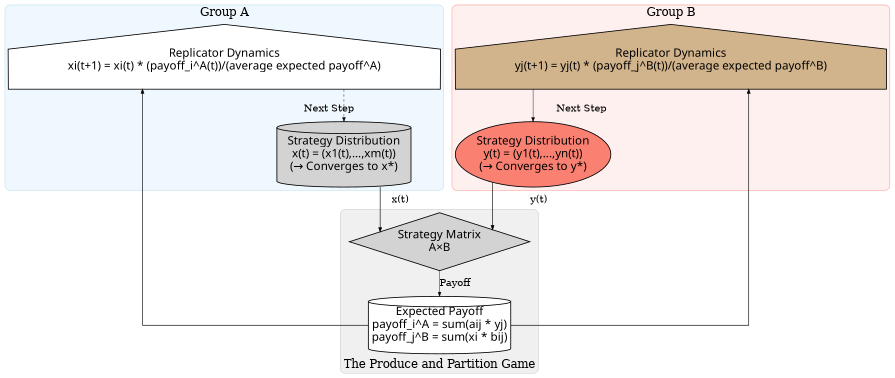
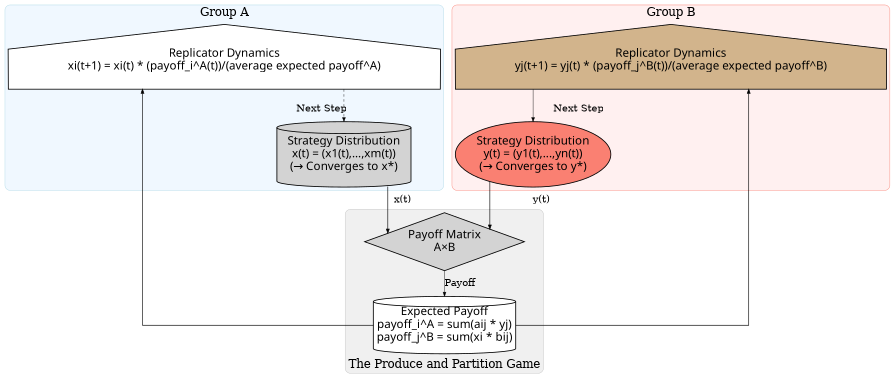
  digraph {
    concentrate=true
    nodesep=0.5
    rankdir=TB
    ranksep=0.5
    splines=ortho
    node [fillcolor=lightgrey fontname="Times New Roman" fontsize=28 penwidth=2.0 shape=cylinder style=filled]
    edge [decorate=false fontsize=24 labelangle=auto labeldistance=2 penwidth=1.5]
    n1 [height=2.2 label="Strategy Distribution\nx(t) = (x1(t),...,xm(t))\n(→ Converges to x*)" width=4.5]
    n2 [fillcolor=white height=2.4 label="Replicator Dynamics\nxi(t+1) = xi(t) * (payoff_i^A(t))/(average expected payoff^A)" shape=house width=4.5]
    n3 [fillcolor=salmon height=2.2 label="Strategy Distribution\ny(t) = (y1(t),...,yn(t))\n(→ Converges to y*)" shape=ellipse width=4.5]
    n4 [fillcolor=tan height=2.4 label="Replicator Dynamics\nyj(t+1) = yj(t) * (payoff_j^B(t))/(average expected payoff^B)" shape=house width=4.5]
-   n5 [label="Strategy Matrix\nA×B" shape=diamond width=2.5]
+   n5 [label="Payoff Matrix\nA×B" shape=diamond width=2.5]
    n6 [fillcolor=white label="Expected Payoff\npayoff_i^A = sum(aij * yj)\npayoff_j^B = sum(xi * bij)" width=4.5]
    subgraph cluster_1 {
      bgcolor="#F0F8FF"
      color=lightblue
      fontsize=28
      label="Group A"
      style=rounded
      n1
      n2
    }
    subgraph cluster_2 {
      bgcolor="#FFF0F0"
      color=salmon
      fontsize=28
      label="Group B"
      style=rounded
      n3
      n4
    }
    subgraph cluster_3 {
      bgcolor="#F0F0F0"
      color=gray
      fontsize=28
      label="The Produce and Partition Game"
      labelloc=b
      style=rounded
      n5
      n6
    }
    n1 -> n5 [label="x(t)"]
    n2 -> n1 [color=black constraint=true label="Next Step" style=dashed penwidth=""]
    n3 -> n5 [label="y(t)"]
    n4 -> n3 [color=black constraint=true label="Next Step" style=solid penwidth=""]
    n5 -> n6 [label=Payoff penwidth=""]
    n6 -> n2
    n6 -> n4
  }
